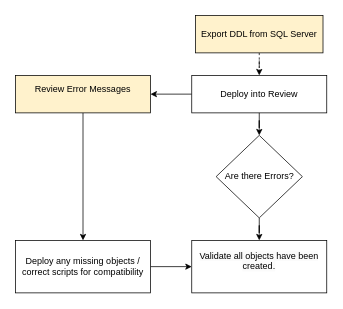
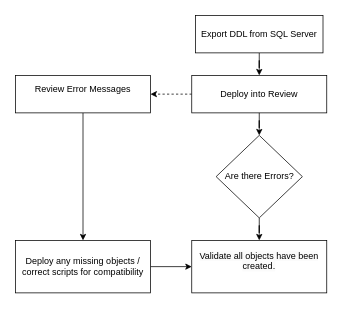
  <mxCell id="0" />
  <mxCell id="1" parent="0" />
- <mxCell id="2" value="" style="edgeStyle=orthogonalEdgeStyle;rounded=0;orthogonalLoop=1;jettySize=auto;html=1;dashed=1;" parent="1" source="3" target="8" edge="1"><mxGeometry relative="1" as="geometry" /></mxCell>
- <mxCell id="3" value="Export DDL from SQL Server&lt;br&gt;" style="rounded=0;whiteSpace=wrap;html=1;fillColor=#fff2cc;" parent="1" vertex="1"><mxGeometry x="260" y="20" width="170" height="50" as="geometry" /></mxCell>
+ <mxCell id="2" value="" style="edgeStyle=orthogonalEdgeStyle;rounded=0;orthogonalLoop=1;jettySize=auto;html=1;" parent="1" source="3" target="8" edge="1"><mxGeometry relative="1" as="geometry" /></mxCell>
+ <mxCell id="3" value="Export DDL from SQL Server&lt;br&gt;" style="rounded=0;whiteSpace=wrap;html=1;" parent="1" vertex="1"><mxGeometry x="260" y="20" width="170" height="50" as="geometry" /></mxCell>
  <mxCell id="4" value="" style="edgeStyle=orthogonalEdgeStyle;rounded=0;orthogonalLoop=1;jettySize=auto;html=1;" parent="1" source="5" target="11" edge="1"><mxGeometry relative="1" as="geometry" /></mxCell>
- <mxCell id="5" value="Review Error Messages&lt;br&gt;&lt;br&gt;" style="rounded=0;whiteSpace=wrap;html=1;fillColor=#fff2cc;" parent="1" vertex="1"><mxGeometry x="20" y="100" width="180" height="50" as="geometry" /></mxCell>
- <mxCell id="6" value="" style="edgeStyle=orthogonalEdgeStyle;rounded=0;orthogonalLoop=1;jettySize=auto;html=1;" parent="1" source="8" target="5" edge="1"><mxGeometry relative="1" as="geometry" /></mxCell>
+ <mxCell id="5" value="Review Error Messages&lt;br&gt;&lt;br&gt;" style="rounded=0;whiteSpace=wrap;html=1;" parent="1" vertex="1"><mxGeometry x="20" y="100" width="180" height="50" as="geometry" /></mxCell>
+ <mxCell id="6" value="" style="edgeStyle=orthogonalEdgeStyle;rounded=0;orthogonalLoop=1;jettySize=auto;html=1;dashed=1;" parent="1" source="8" target="5" edge="1"><mxGeometry relative="1" as="geometry" /></mxCell>
  <mxCell id="7" value="" style="edgeStyle=orthogonalEdgeStyle;rounded=0;orthogonalLoop=1;jettySize=auto;html=1;" parent="1" source="13" target="9" edge="1"><mxGeometry relative="1" as="geometry" /></mxCell>
  <mxCell id="8" value="Deploy into Review" style="rounded=0;whiteSpace=wrap;html=1;" parent="1" vertex="1"><mxGeometry x="255" y="100" width="180" height="50" as="geometry" /></mxCell>
  <mxCell id="9" value="&#10;&lt;span style=&quot;color: rgb(0, 0, 0); font-family: Helvetica; font-size: 12px; font-style: normal; font-variant-ligatures: normal; font-variant-caps: normal; font-weight: 400; letter-spacing: normal; orphans: 2; text-align: center; text-indent: 0px; text-transform: none; widows: 2; word-spacing: 0px; -webkit-text-stroke-width: 0px; background-color: rgb(251, 251, 251); text-decoration-thickness: initial; text-decoration-style: initial; text-decoration-color: initial; float: none; display: inline !important;&quot;&gt;Validate all objects have been created.&lt;/span&gt;&#10;&#10;" style="rounded=0;whiteSpace=wrap;html=1;" parent="1" vertex="1"><mxGeometry x="255" y="320" width="180" height="70" as="geometry" /></mxCell>
  <mxCell id="10" style="edgeStyle=orthogonalEdgeStyle;rounded=0;orthogonalLoop=1;jettySize=auto;html=1;entryX=0;entryY=0.5;entryDx=0;entryDy=0;" edge="1" parent="1" source="11" target="9"><mxGeometry relative="1" as="geometry" /></mxCell>
  <mxCell id="11" value="Deploy any missing objects / correct scripts for compatibility" style="rounded=0;whiteSpace=wrap;html=1;" parent="1" vertex="1"><mxGeometry x="20" y="320" width="180" height="70" as="geometry" /></mxCell>
  <mxCell id="12" value="" style="edgeStyle=orthogonalEdgeStyle;rounded=0;orthogonalLoop=1;jettySize=auto;html=1;" edge="1" parent="1" source="8" target="13"><mxGeometry relative="1" as="geometry"><mxPoint x="345" y="230" as="sourcePoint" /><mxPoint x="345" y="400" as="targetPoint" /></mxGeometry></mxCell>
  <mxCell id="13" value="Are there Errors?" style="rhombus;whiteSpace=wrap;html=1;" vertex="1" parent="1"><mxGeometry x="287.5" y="180" width="115" height="110" as="geometry" /></mxCell>
